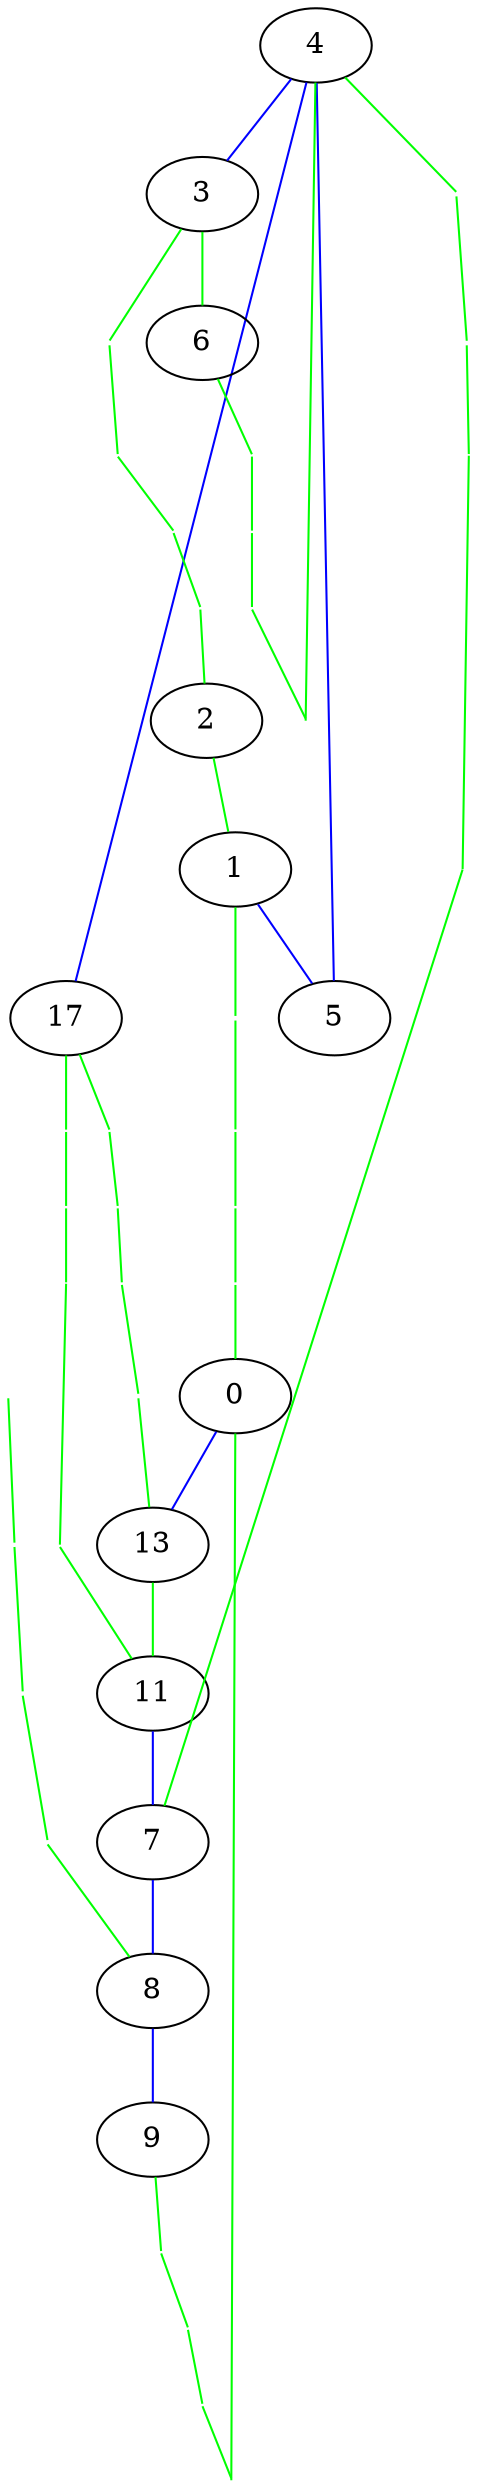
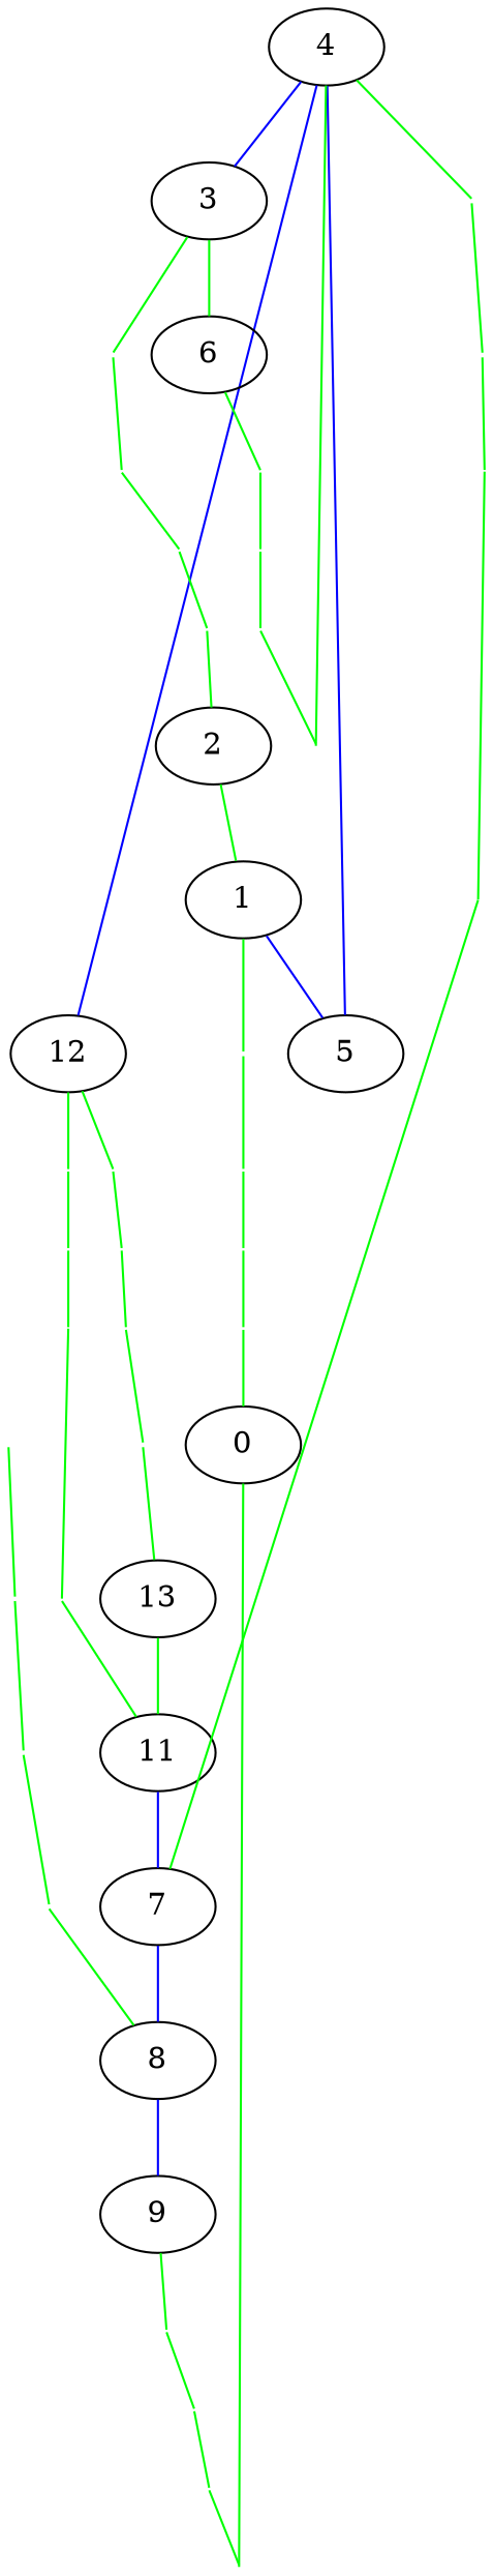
  strict graph {
    splines=line
    node [fixedsize=true penwidth=0 shape=point style=invis]
    edge [color=green]
    0 [fixedsize="" penwidth="" shape="" style=""]
    13 [fixedsize="" penwidth="" shape="" style=""]
    11 [fixedsize="" penwidth="" shape="" style=""]
    1 [fixedsize="" penwidth="" shape="" style=""]
    5 [fixedsize="" penwidth="" shape="" style=""]
    14 [width=0]
    4 [fixedsize="" penwidth="" shape="" style=""]
    15 [width=0]
    2 [fixedsize="" penwidth="" shape="" style=""]
    3 [fixedsize="" penwidth="" shape="" style=""]
    6 [fixedsize="" penwidth="" shape="" style=""]
    18 [width=0]
    38 [width=0]
    19 [width=0]
-   12 [label=17 fixedsize="" penwidth="" shape="" style=""]
+   12 [fixedsize="" penwidth="" shape="" style=""]
    34 [width=0]
    26 [width=0]
    30 [width=0]
    35 [width=0]
    39 [width=0]
    7 [fixedsize="" penwidth="" shape="" style=""]
    8 [fixedsize="" penwidth="" shape="" style=""]
    9 [fixedsize="" penwidth="" shape="" style=""]
    42 [width=0]
    43 [width=0]
    22 [width=0]
    23 [width=0]
    27 [width=0]
    31 [width=0]
    16 [width=0]
    17 [width=0]
    20 [width=0]
    21 [width=0]
    24 [width=0]
    25 [width=0]
    28 [width=0]
    29 [width=0]
    32 [width=0]
    33 [width=0]
    36 [width=0]
    37 [width=0]
    40 [width=0]
    41 [width=0]
    44 [width=0]
    45 [width=0]
-   0 -- 13 [color=blue]
    13 -- 11
    11 -- 7 [color=blue]
    1 -- 5 [color=blue]
    1 -- 14
    5 -- 4 [color=blue]
    14 -- 15
    4 -- 3 [color=blue]
    4 -- 12 [color=blue]
    4 -- 34
    15 -- 16
    2 -- 1
    3 -- 6
    3 -- 18
    6 -- 38
    18 -- 19
    38 -- 39
    19 -- 20
    12 -- 26
    12 -- 30
    34 -- 35
    26 -- 27
    30 -- 31
    35 -- 36
    39 -- 40
    7 -- 8 [color=blue]
    8 -- 9 [color=blue]
    9 -- 42
    42 -- 43
    43 -- 44
    22 -- 23
    23 -- 24
    27 -- 28
    31 -- 32
    16 -- 17
    17 -- 0
    20 -- 21
    21 -- 2
    24 -- 25
    25 -- 8
    28 -- 29
    29 -- 13
    32 -- 33
    33 -- 11
    36 -- 37
    37 -- 7
    40 -- 41
    41 -- 4
    44 -- 45
    45 -- 0
  }
